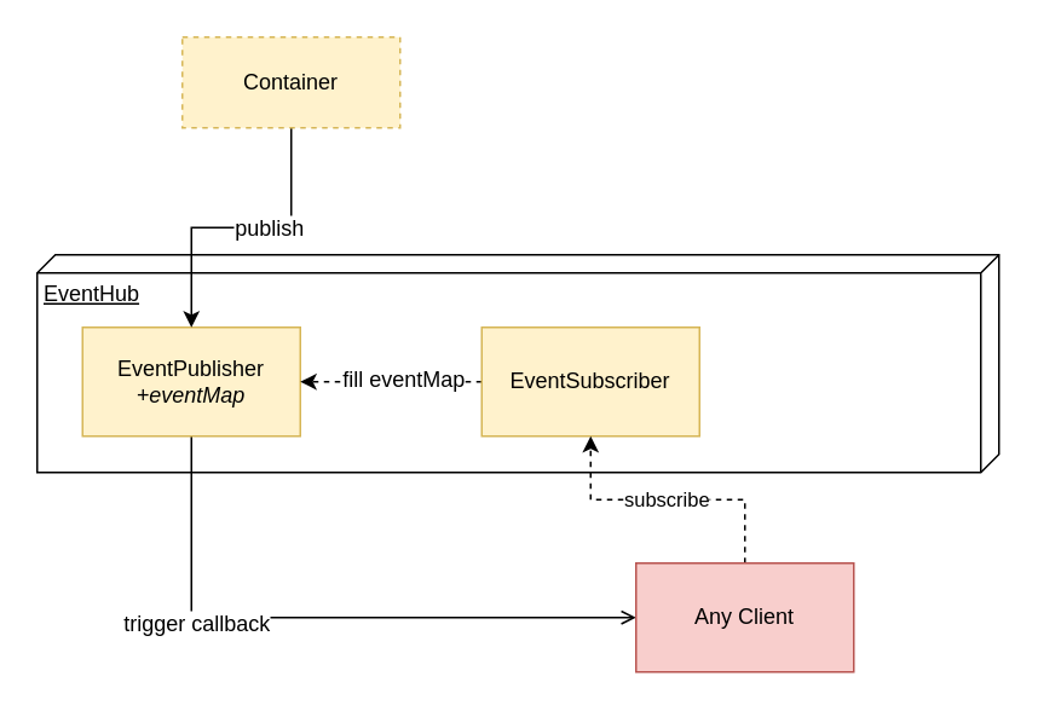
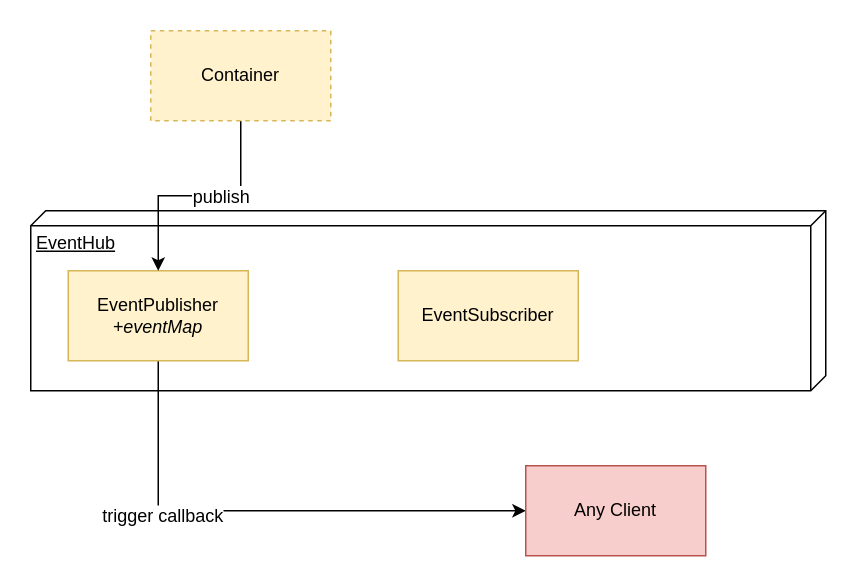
  <mxCell id="0" />
  <mxCell id="1" parent="0" />
  <mxCell id="2" value="EventHub" style="verticalAlign=top;align=left;spacingTop=8;spacingLeft=2;spacingRight=12;shape=cube;size=10;direction=south;fontStyle=4;html=1;" vertex="1" parent="1"><mxGeometry x="20" y="140" width="530" height="120" as="geometry" /></mxCell>
- <mxCell id="3" style="edgeStyle=orthogonalEdgeStyle;rounded=0;orthogonalLoop=1;jettySize=auto;html=1;exitX=0.5;exitY=1;exitDx=0;exitDy=0;entryX=0;entryY=0.5;entryDx=0;entryDy=0;endArrow=open;" edge="1" parent="1" source="5" target="10"><mxGeometry relative="1" as="geometry" /></mxCell>
+ <mxCell id="3" style="edgeStyle=orthogonalEdgeStyle;rounded=0;orthogonalLoop=1;jettySize=auto;html=1;exitX=0.5;exitY=1;exitDx=0;exitDy=0;entryX=0;entryY=0.5;entryDx=0;entryDy=0;" edge="1" parent="1" source="5" target="10"><mxGeometry relative="1" as="geometry" /></mxCell>
  <mxCell id="4" value="trigger callback" style="text;html=1;resizable=0;points=[];align=center;verticalAlign=middle;labelBackgroundColor=#ffffff;" vertex="1" connectable="0" parent="3"><mxGeometry x="-0.407" y="-3" relative="1" as="geometry"><mxPoint as="offset" /></mxGeometry></mxCell>
  <mxCell id="5" value="EventPublisher&lt;br&gt;&lt;i&gt;+eventMap&lt;/i&gt;" style="rounded=0;whiteSpace=wrap;html=1;fillColor=#fff2cc;strokeColor=#d6b656;" vertex="1" parent="1"><mxGeometry x="45" y="180" width="120" height="60" as="geometry" /></mxCell>
- <mxCell id="6" value="" style="edgeStyle=orthogonalEdgeStyle;rounded=0;orthogonalLoop=1;jettySize=auto;html=1;dashed=1;" edge="1" parent="1" source="8" target="5"><mxGeometry relative="1" as="geometry" /></mxCell>
- <mxCell id="7" value="fill eventMap" style="text;html=1;resizable=0;points=[];align=center;verticalAlign=middle;labelBackgroundColor=#ffffff;" vertex="1" connectable="0" parent="6"><mxGeometry x="-0.125" y="-2" relative="1" as="geometry"><mxPoint as="offset" /></mxGeometry></mxCell>
  <mxCell id="8" value="EventSubscriber" style="rounded=0;whiteSpace=wrap;html=1;fillColor=#fff2cc;strokeColor=#d6b656;" vertex="1" parent="1"><mxGeometry x="265" y="180" width="120" height="60" as="geometry" /></mxCell>
- <mxCell id="9" value="subscribe" style="edgeStyle=orthogonalEdgeStyle;rounded=0;orthogonalLoop=1;jettySize=auto;html=1;dashed=1;" edge="1" parent="1" source="10" target="8"><mxGeometry relative="1" as="geometry" /></mxCell>
  <mxCell id="10" value="Any Client" style="rounded=0;whiteSpace=wrap;html=1;fillColor=#f8cecc;strokeColor=#b85450;" vertex="1" parent="1"><mxGeometry x="350" y="310" width="120" height="60" as="geometry" /></mxCell>
  <mxCell id="11" value="" style="edgeStyle=orthogonalEdgeStyle;rounded=0;orthogonalLoop=1;jettySize=auto;html=1;" edge="1" parent="1" source="13" target="5"><mxGeometry relative="1" as="geometry" /></mxCell>
  <mxCell id="12" value="publish" style="text;html=1;resizable=0;points=[];align=center;verticalAlign=middle;labelBackgroundColor=#ffffff;" vertex="1" connectable="0" parent="11"><mxGeometry x="-0.175" relative="1" as="geometry"><mxPoint as="offset" /></mxGeometry></mxCell>
- <mxCell id="13" value="Container" style="rounded=0;whiteSpace=wrap;html=1;fillColor=#fff2cc;strokeColor=#d6b656;dashed=1;" vertex="1" parent="1"><mxGeometry x="100" y="20" width="120" height="50" as="geometry" /></mxCell>
+ <mxCell id="13" value="Container" style="rounded=0;whiteSpace=wrap;html=1;fillColor=#fff2cc;strokeColor=#d6b656;dashed=1;" vertex="1" parent="1"><mxGeometry x="100" y="20" width="120" height="60" as="geometry" /></mxCell>
